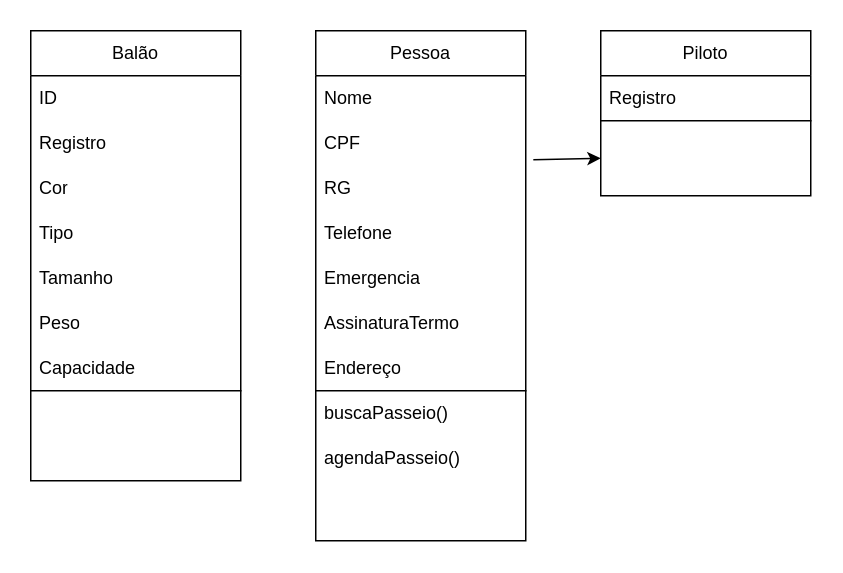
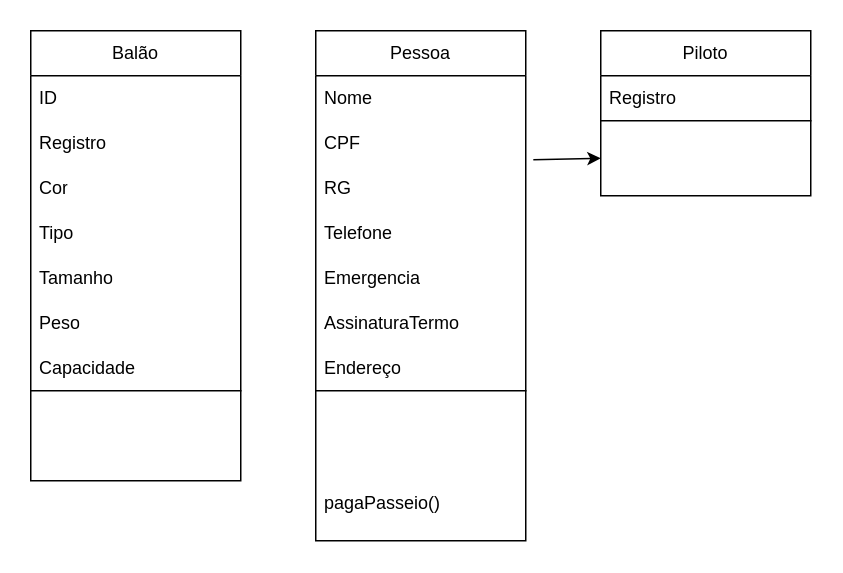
  <mxCell id="0" />
  <mxCell id="1" parent="0" />
  <mxCell id="2" value="Balão" style="swimlane;fontStyle=0;childLayout=stackLayout;horizontal=1;startSize=30;horizontalStack=0;resizeParent=1;resizeParentMax=0;resizeLast=0;collapsible=1;marginBottom=0;whiteSpace=wrap;html=1;" vertex="1" parent="1"><mxGeometry x="20" y="20" width="140" height="240" as="geometry"><mxRectangle x="40" y="80" width="60" height="30" as="alternateBounds" /></mxGeometry></mxCell>
  <mxCell id="3" value="ID" style="text;strokeColor=none;fillColor=none;align=left;verticalAlign=middle;spacingLeft=4;spacingRight=4;overflow=hidden;points=[[0,0.5],[1,0.5]];portConstraint=eastwest;rotatable=0;whiteSpace=wrap;html=1;" vertex="1" parent="2"><mxGeometry y="30" width="140" height="30" as="geometry" /></mxCell>
  <mxCell id="4" value="Registro" style="text;strokeColor=none;fillColor=none;align=left;verticalAlign=middle;spacingLeft=4;spacingRight=4;overflow=hidden;points=[[0,0.5],[1,0.5]];portConstraint=eastwest;rotatable=0;whiteSpace=wrap;html=1;" vertex="1" parent="2"><mxGeometry y="60" width="140" height="30" as="geometry" /></mxCell>
  <mxCell id="5" value="Cor" style="text;strokeColor=none;fillColor=none;align=left;verticalAlign=middle;spacingLeft=4;spacingRight=4;overflow=hidden;points=[[0,0.5],[1,0.5]];portConstraint=eastwest;rotatable=0;whiteSpace=wrap;html=1;" vertex="1" parent="2"><mxGeometry y="90" width="140" height="30" as="geometry" /></mxCell>
  <mxCell id="6" value="Tipo" style="text;strokeColor=none;fillColor=none;align=left;verticalAlign=middle;spacingLeft=4;spacingRight=4;overflow=hidden;points=[[0,0.5],[1,0.5]];portConstraint=eastwest;rotatable=0;whiteSpace=wrap;html=1;" vertex="1" parent="2"><mxGeometry y="120" width="140" height="30" as="geometry" /></mxCell>
  <mxCell id="7" value="Tamanho" style="text;strokeColor=none;fillColor=none;align=left;verticalAlign=middle;spacingLeft=4;spacingRight=4;overflow=hidden;points=[[0,0.5],[1,0.5]];portConstraint=eastwest;rotatable=0;whiteSpace=wrap;html=1;" vertex="1" parent="2"><mxGeometry y="150" width="140" height="30" as="geometry" /></mxCell>
  <mxCell id="8" value="Peso" style="text;strokeColor=none;fillColor=none;align=left;verticalAlign=middle;spacingLeft=4;spacingRight=4;overflow=hidden;points=[[0,0.5],[1,0.5]];portConstraint=eastwest;rotatable=0;whiteSpace=wrap;html=1;" vertex="1" parent="2"><mxGeometry y="180" width="140" height="30" as="geometry" /></mxCell>
  <mxCell id="9" value="Capacidade" style="text;strokeColor=none;fillColor=none;align=left;verticalAlign=middle;spacingLeft=4;spacingRight=4;overflow=hidden;points=[[0,0.5],[1,0.5]];portConstraint=eastwest;rotatable=0;whiteSpace=wrap;html=1;" vertex="1" parent="2"><mxGeometry y="210" width="140" height="30" as="geometry" /></mxCell>
  <mxCell id="10" value="Pessoa" style="swimlane;fontStyle=0;childLayout=stackLayout;horizontal=1;startSize=30;horizontalStack=0;resizeParent=1;resizeParentMax=0;resizeLast=0;collapsible=1;marginBottom=0;whiteSpace=wrap;html=1;" vertex="1" parent="1"><mxGeometry x="210" y="20" width="140" height="240" as="geometry" /></mxCell>
  <mxCell id="11" value="Nome" style="text;strokeColor=none;fillColor=none;align=left;verticalAlign=middle;spacingLeft=4;spacingRight=4;overflow=hidden;points=[[0,0.5],[1,0.5]];portConstraint=eastwest;rotatable=0;whiteSpace=wrap;html=1;" vertex="1" parent="10"><mxGeometry y="30" width="140" height="30" as="geometry" /></mxCell>
  <mxCell id="12" value="CPF" style="text;strokeColor=none;fillColor=none;align=left;verticalAlign=middle;spacingLeft=4;spacingRight=4;overflow=hidden;points=[[0,0.5],[1,0.5]];portConstraint=eastwest;rotatable=0;whiteSpace=wrap;html=1;" vertex="1" parent="10"><mxGeometry y="60" width="140" height="30" as="geometry" /></mxCell>
  <mxCell id="13" value="RG" style="text;strokeColor=none;fillColor=none;align=left;verticalAlign=middle;spacingLeft=4;spacingRight=4;overflow=hidden;points=[[0,0.5],[1,0.5]];portConstraint=eastwest;rotatable=0;whiteSpace=wrap;html=1;" vertex="1" parent="10"><mxGeometry y="90" width="140" height="30" as="geometry" /></mxCell>
  <mxCell id="14" value="Telefone" style="text;strokeColor=none;fillColor=none;align=left;verticalAlign=middle;spacingLeft=4;spacingRight=4;overflow=hidden;points=[[0,0.5],[1,0.5]];portConstraint=eastwest;rotatable=0;whiteSpace=wrap;html=1;" vertex="1" parent="10"><mxGeometry y="120" width="140" height="30" as="geometry" /></mxCell>
  <mxCell id="15" value="Emergencia" style="text;strokeColor=none;fillColor=none;align=left;verticalAlign=middle;spacingLeft=4;spacingRight=4;overflow=hidden;points=[[0,0.5],[1,0.5]];portConstraint=eastwest;rotatable=0;whiteSpace=wrap;html=1;" vertex="1" parent="10"><mxGeometry y="150" width="140" height="30" as="geometry" /></mxCell>
  <mxCell id="16" value="AssinaturaTermo" style="text;strokeColor=none;fillColor=none;align=left;verticalAlign=middle;spacingLeft=4;spacingRight=4;overflow=hidden;points=[[0,0.5],[1,0.5]];portConstraint=eastwest;rotatable=0;whiteSpace=wrap;html=1;" vertex="1" parent="10"><mxGeometry y="180" width="140" height="30" as="geometry" /></mxCell>
  <mxCell id="17" value="Endereço" style="text;strokeColor=none;fillColor=none;align=left;verticalAlign=middle;spacingLeft=4;spacingRight=4;overflow=hidden;points=[[0,0.5],[1,0.5]];portConstraint=eastwest;rotatable=0;whiteSpace=wrap;html=1;" vertex="1" parent="10"><mxGeometry y="210" width="140" height="30" as="geometry" /></mxCell>
  <mxCell id="18" value="Piloto" style="swimlane;fontStyle=0;childLayout=stackLayout;horizontal=1;startSize=30;horizontalStack=0;resizeParent=1;resizeParentMax=0;resizeLast=0;collapsible=1;marginBottom=0;whiteSpace=wrap;html=1;" vertex="1" parent="1"><mxGeometry x="400" y="20" width="140" height="60" as="geometry" /></mxCell>
  <mxCell id="19" value="Registro" style="text;strokeColor=none;fillColor=none;align=left;verticalAlign=middle;spacingLeft=4;spacingRight=4;overflow=hidden;points=[[0,0.5],[1,0.5]];portConstraint=eastwest;rotatable=0;whiteSpace=wrap;html=1;" vertex="1" parent="18"><mxGeometry y="30" width="140" height="30" as="geometry" /></mxCell>
  <mxCell id="20" value="" style="rounded=0;whiteSpace=wrap;html=1;" vertex="1" parent="1"><mxGeometry x="20" y="260" width="140" height="60" as="geometry" /></mxCell>
  <mxCell id="21" style="edgeStyle=orthogonalEdgeStyle;rounded=0;orthogonalLoop=1;jettySize=auto;html=1;exitX=0.5;exitY=1;exitDx=0;exitDy=0;" edge="1" parent="1" source="20" target="20"><mxGeometry relative="1" as="geometry" /></mxCell>
  <mxCell id="22" value="" style="rounded=0;whiteSpace=wrap;html=1;" vertex="1" parent="1"><mxGeometry x="210" y="260" width="140" height="100" as="geometry" /></mxCell>
- <mxCell id="23" value="buscaPasseio()" style="text;strokeColor=none;fillColor=none;align=left;verticalAlign=middle;spacingLeft=4;spacingRight=4;overflow=hidden;points=[[0,0.5],[1,0.5]];portConstraint=eastwest;rotatable=0;whiteSpace=wrap;html=1;" vertex="1" parent="1"><mxGeometry x="210" y="260" width="110" height="30" as="geometry" /></mxCell>
- <mxCell id="24" value="agendaPasseio()" style="text;strokeColor=none;fillColor=none;align=left;verticalAlign=middle;spacingLeft=4;spacingRight=4;overflow=hidden;points=[[0,0.5],[1,0.5]];portConstraint=eastwest;rotatable=0;whiteSpace=wrap;html=1;" vertex="1" parent="1"><mxGeometry x="210" y="290" width="120" height="30" as="geometry" /></mxCell>
+ <mxCell id="25" value="pagaPasseio()" style="text;strokeColor=none;fillColor=none;align=left;verticalAlign=middle;spacingLeft=4;spacingRight=4;overflow=hidden;points=[[0,0.5],[1,0.5]];portConstraint=eastwest;rotatable=0;whiteSpace=wrap;html=1;" vertex="1" parent="1"><mxGeometry x="210" y="320" width="100" height="30" as="geometry" /></mxCell>
  <mxCell id="26" value="" style="rounded=0;whiteSpace=wrap;html=1;" vertex="1" parent="1"><mxGeometry x="400" y="80" width="140" height="50" as="geometry" /></mxCell>
  <mxCell id="27" value="" style="endArrow=classic;html=1;rounded=0;exitX=1.036;exitY=0.867;exitDx=0;exitDy=0;entryX=0;entryY=0.5;entryDx=0;entryDy=0;exitPerimeter=0;" edge="1" parent="1" source="12" target="26"><mxGeometry width="50" height="50" relative="1" as="geometry"><mxPoint x="510" y="370" as="sourcePoint" /><mxPoint x="560" y="320" as="targetPoint" /></mxGeometry></mxCell>
